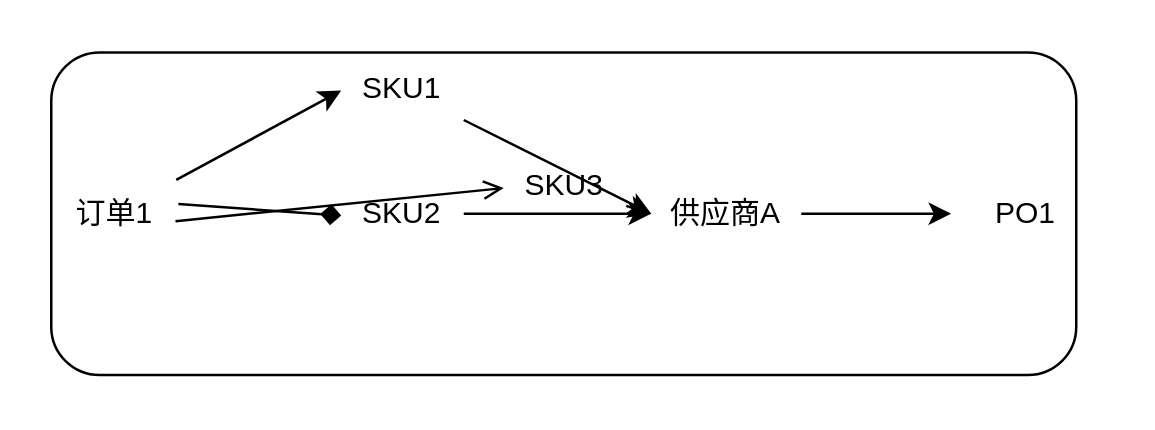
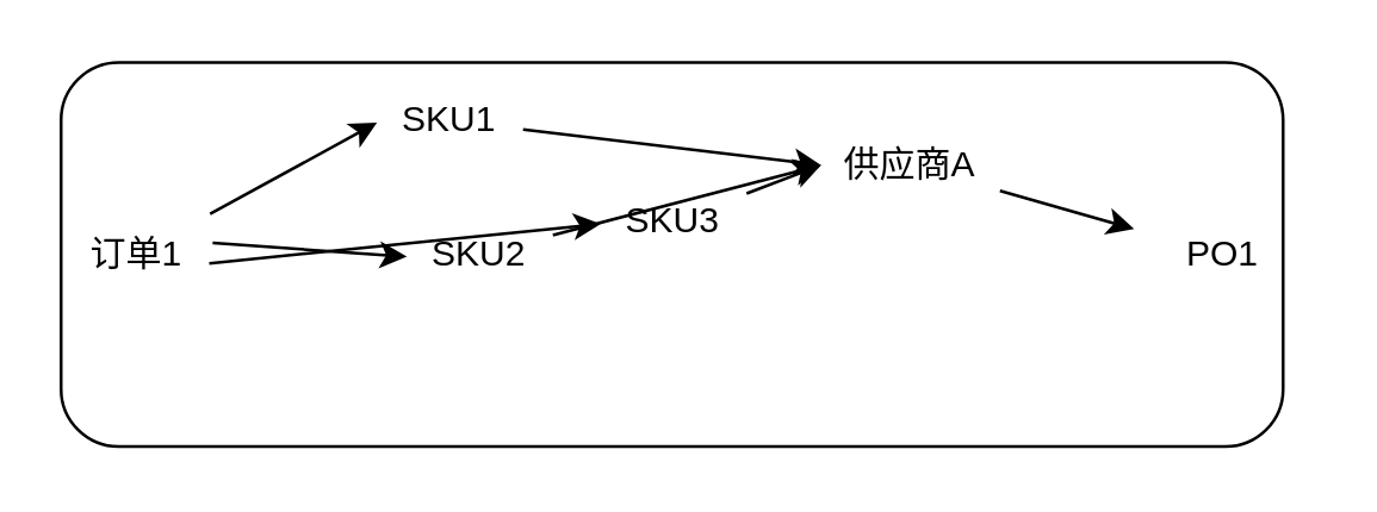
  <mxCell id="0" />
  <mxCell id="1" parent="0" />
  <mxCell id="2" value="" style="rounded=1;whiteSpace=wrap;html=1;" vertex="1" parent="1"><mxGeometry x="20" y="20.5" width="410" height="129" as="geometry" /></mxCell>
  <mxCell id="3" value="" style="edgeStyle=none;rounded=0;orthogonalLoop=1;jettySize=auto;html=1;" edge="1" parent="1" source="4" target="15"><mxGeometry relative="1" as="geometry" /></mxCell>
- <mxCell id="4" value="供应商A" style="text;html=1;align=center;verticalAlign=middle;whiteSpace=wrap;rounded=0;" vertex="1" parent="1"><mxGeometry x="260" y="70" width="60" height="30" as="geometry" /></mxCell>
+ <mxCell id="4" value="供应商A" style="text;html=1;align=center;verticalAlign=middle;whiteSpace=wrap;rounded=0;" vertex="1" parent="1"><mxGeometry x="275" y="40" width="60" height="30" as="geometry" /></mxCell>
  <mxCell id="5" value="订单1" style="text;html=1;align=center;verticalAlign=middle;resizable=0;points=[];autosize=1;strokeColor=none;fillColor=none;" vertex="1" parent="1"><mxGeometry x="20" y="70" width="50" height="30" as="geometry" /></mxCell>
  <mxCell id="6" style="edgeStyle=none;rounded=0;orthogonalLoop=1;jettySize=auto;html=1;entryX=0;entryY=0.5;entryDx=0;entryDy=0;" edge="1" parent="1" source="7" target="4"><mxGeometry relative="1" as="geometry" /></mxCell>
- <mxCell id="7" value="SKU1" style="text;html=1;align=center;verticalAlign=middle;resizable=0;points=[];autosize=1;strokeColor=none;fillColor=none;" vertex="1" parent="1"><mxGeometry x="135" y="20" width="50" height="30" as="geometry" /></mxCell>
+ <mxCell id="7" value="SKU1" style="text;html=1;align=center;verticalAlign=middle;resizable=0;points=[];autosize=1;strokeColor=none;fillColor=none;" vertex="1" parent="1"><mxGeometry x="125" y="25" width="50" height="30" as="geometry" /></mxCell>
  <mxCell id="8" style="rounded=0;orthogonalLoop=1;jettySize=auto;html=1;entryX=0.02;entryY=0.524;entryDx=0;entryDy=0;entryPerimeter=0;" edge="1" parent="1" source="5" target="7"><mxGeometry relative="1" as="geometry" /></mxCell>
  <mxCell id="9" style="edgeStyle=none;rounded=0;orthogonalLoop=1;jettySize=auto;html=1;entryX=0;entryY=0.5;entryDx=0;entryDy=0;" edge="1" parent="1" source="10" target="4"><mxGeometry relative="1" as="geometry" /></mxCell>
  <mxCell id="10" value="SKU2" style="text;html=1;align=center;verticalAlign=middle;resizable=0;points=[];autosize=1;strokeColor=none;fillColor=none;" vertex="1" parent="1"><mxGeometry x="135" y="70" width="50" height="30" as="geometry" /></mxCell>
- <mxCell id="11" style="rounded=0;orthogonalLoop=1;jettySize=auto;html=1;entryX=0.02;entryY=0.524;entryDx=0;entryDy=0;entryPerimeter=0;exitX=1.017;exitY=0.371;exitDx=0;exitDy=0;exitPerimeter=0;endArrow=diamond;" edge="1" parent="1" target="10" source="5"><mxGeometry relative="1" as="geometry"><mxPoint x="80" y="81" as="sourcePoint" /></mxGeometry></mxCell>
+ <mxCell id="11" style="rounded=0;orthogonalLoop=1;jettySize=auto;html=1;entryX=0.02;entryY=0.524;entryDx=0;entryDy=0;entryPerimeter=0;exitX=1.017;exitY=0.371;exitDx=0;exitDy=0;exitPerimeter=0;" edge="1" parent="1" target="10" source="5"><mxGeometry relative="1" as="geometry"><mxPoint x="80" y="81" as="sourcePoint" /></mxGeometry></mxCell>
  <mxCell id="12" style="edgeStyle=none;rounded=0;orthogonalLoop=1;jettySize=auto;html=1;entryX=0;entryY=0.5;entryDx=0;entryDy=0;" edge="1" parent="1" source="13" target="4"><mxGeometry relative="1" as="geometry" /></mxCell>
  <mxCell id="13" value="SKU3" style="text;html=1;align=center;verticalAlign=middle;resizable=0;points=[];autosize=1;strokeColor=none;fillColor=none;" vertex="1" parent="1"><mxGeometry x="200" y="59" width="50" height="30" as="geometry" /></mxCell>
- <mxCell id="14" style="rounded=0;orthogonalLoop=1;jettySize=auto;html=1;entryX=0.02;entryY=0.524;entryDx=0;entryDy=0;entryPerimeter=0;exitX=0.994;exitY=0.6;exitDx=0;exitDy=0;exitPerimeter=0;endArrow=open;" edge="1" parent="1" target="13" source="5"><mxGeometry relative="1" as="geometry"><mxPoint x="70" y="170" as="sourcePoint" /></mxGeometry></mxCell>
+ <mxCell id="14" style="rounded=0;orthogonalLoop=1;jettySize=auto;html=1;entryX=0.02;entryY=0.524;entryDx=0;entryDy=0;entryPerimeter=0;exitX=0.994;exitY=0.6;exitDx=0;exitDy=0;exitPerimeter=0;" edge="1" parent="1" target="13" source="5"><mxGeometry relative="1" as="geometry"><mxPoint x="70" y="170" as="sourcePoint" /></mxGeometry></mxCell>
  <mxCell id="15" value="PO1" style="text;html=1;align=center;verticalAlign=middle;whiteSpace=wrap;rounded=0;" vertex="1" parent="1"><mxGeometry x="380" y="70" width="60" height="30" as="geometry" /></mxCell>
